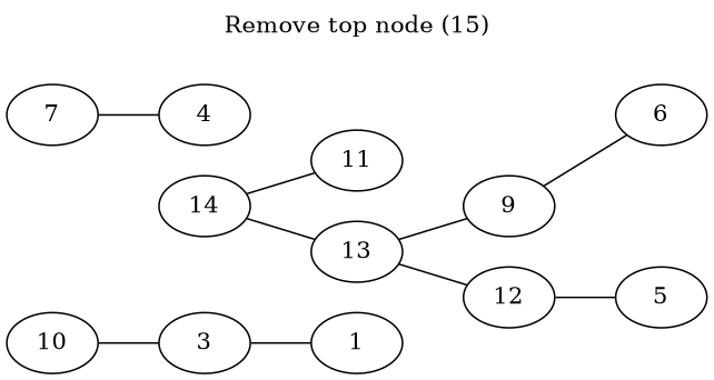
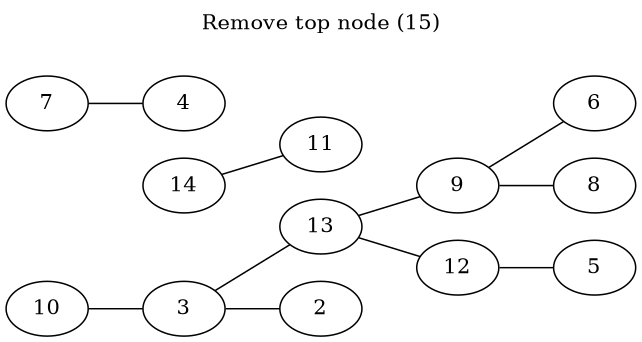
  strict graph {
    label="Remove top node (15)"
    labelloc=t
    rankdir=LR
    14
    11
    13
    9
    12
    10
    3
    7
    4
    6
+   8
    5
-   1
+   1 [label=2]
    14 -- 11
-   14 -- 13
+   3 -- 13
    13 -- 9
    13 -- 12
    9 -- 6
+   9 -- 8
    12 -- 5
    10 -- 3
    3 -- 1
    7 -- 4
  }
